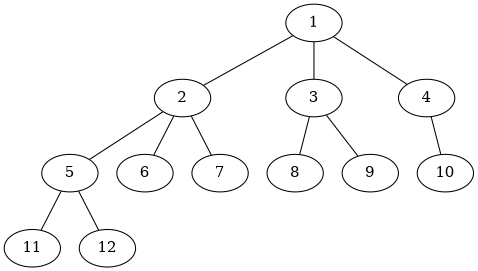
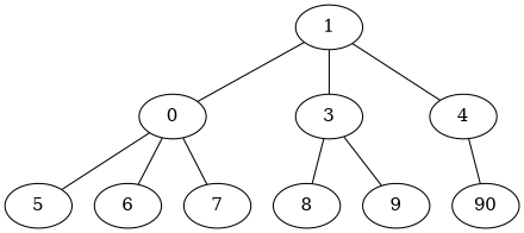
  strict graph {
    1
-   2
+   2 [label=0]
    3
    4
    5
    6
    7
    8
    9
-   10
-   11
-   12
+   10 [label=90]
    1 -- 2
    1 -- 3
    1 -- 4
    2 -- 5
    2 -- 6
    2 -- 7
    3 -- 8
    3 -- 9
    4 -- 10
-   5 -- 11
-   5 -- 12
  }
